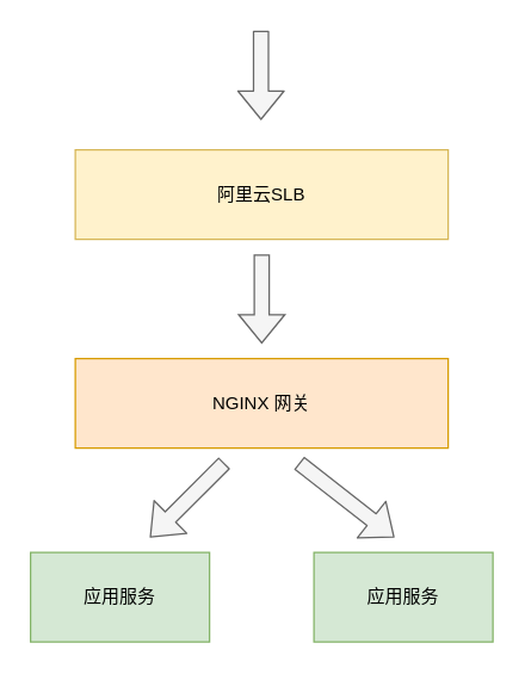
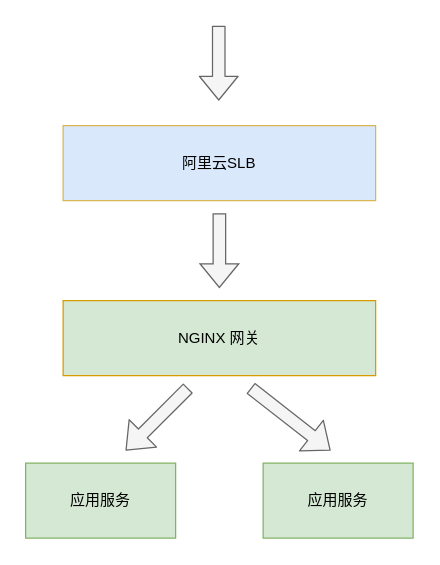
  <mxCell id="0" />
  <mxCell id="1" parent="0" />
  <mxCell id="2" value="" style="edgeStyle=orthogonalEdgeStyle;rounded=0;orthogonalLoop=1;jettySize=auto;html=1;shape=flexArrow;fillColor=#f5f5f5;strokeColor=#666666;" parent="1" edge="1"><mxGeometry relative="1" as="geometry"><mxPoint x="175" y="170" as="sourcePoint" /><mxPoint x="175" y="230" as="targetPoint" /></mxGeometry></mxCell>
- <mxCell id="3" value="阿里云SLB" style="rounded=0;whiteSpace=wrap;html=1;fillColor=#fff2cc;strokeColor=#d6b656;" parent="1" vertex="1"><mxGeometry x="50" y="100" width="250" height="60" as="geometry" /></mxCell>
- <mxCell id="4" value="NGINX 网关" style="rounded=0;whiteSpace=wrap;html=1;fillColor=#ffe6cc;strokeColor=#d79b00;" parent="1" vertex="1"><mxGeometry x="50" y="240" width="250" height="60" as="geometry" /></mxCell>
+ <mxCell id="3" value="阿里云SLB" style="rounded=0;whiteSpace=wrap;html=1;fillColor=#dae8fc;strokeColor=#d6b656;" parent="1" vertex="1"><mxGeometry x="50" y="100" width="250" height="60" as="geometry" /></mxCell>
+ <mxCell id="4" value="NGINX 网关" style="rounded=0;whiteSpace=wrap;html=1;fillColor=#d5e8d4;strokeColor=#d79b00;" parent="1" vertex="1"><mxGeometry x="50" y="240" width="250" height="60" as="geometry" /></mxCell>
  <mxCell id="5" value="" style="shape=flexArrow;endArrow=classic;html=1;fillColor=#f5f5f5;strokeColor=#666666;" parent="1" edge="1"><mxGeometry width="50" height="50" relative="1" as="geometry"><mxPoint x="174.5" y="20" as="sourcePoint" /><mxPoint x="174.5" y="80" as="targetPoint" /></mxGeometry></mxCell>
  <mxCell id="6" value="应用服务" style="rounded=0;whiteSpace=wrap;html=1;fillColor=#d5e8d4;strokeColor=#82b366;" parent="1" vertex="1"><mxGeometry x="20" y="370" width="120" height="60" as="geometry" /></mxCell>
  <mxCell id="7" value="应用服务" style="rounded=0;whiteSpace=wrap;html=1;fillColor=#d5e8d4;strokeColor=#82b366;" parent="1" vertex="1"><mxGeometry x="210" y="370" width="120" height="60" as="geometry" /></mxCell>
  <mxCell id="8" value="" style="shape=flexArrow;endArrow=classic;html=1;fillColor=#f5f5f5;strokeColor=#666666;" parent="1" edge="1"><mxGeometry width="50" height="50" relative="1" as="geometry"><mxPoint x="150" y="310" as="sourcePoint" /><mxPoint x="100" y="360" as="targetPoint" /></mxGeometry></mxCell>
  <mxCell id="9" value="" style="shape=flexArrow;endArrow=classic;html=1;fillColor=#f5f5f5;strokeColor=#666666;" parent="1" edge="1"><mxGeometry width="50" height="50" relative="1" as="geometry"><mxPoint x="200" y="310" as="sourcePoint" /><mxPoint x="264" y="360" as="targetPoint" /></mxGeometry></mxCell>
